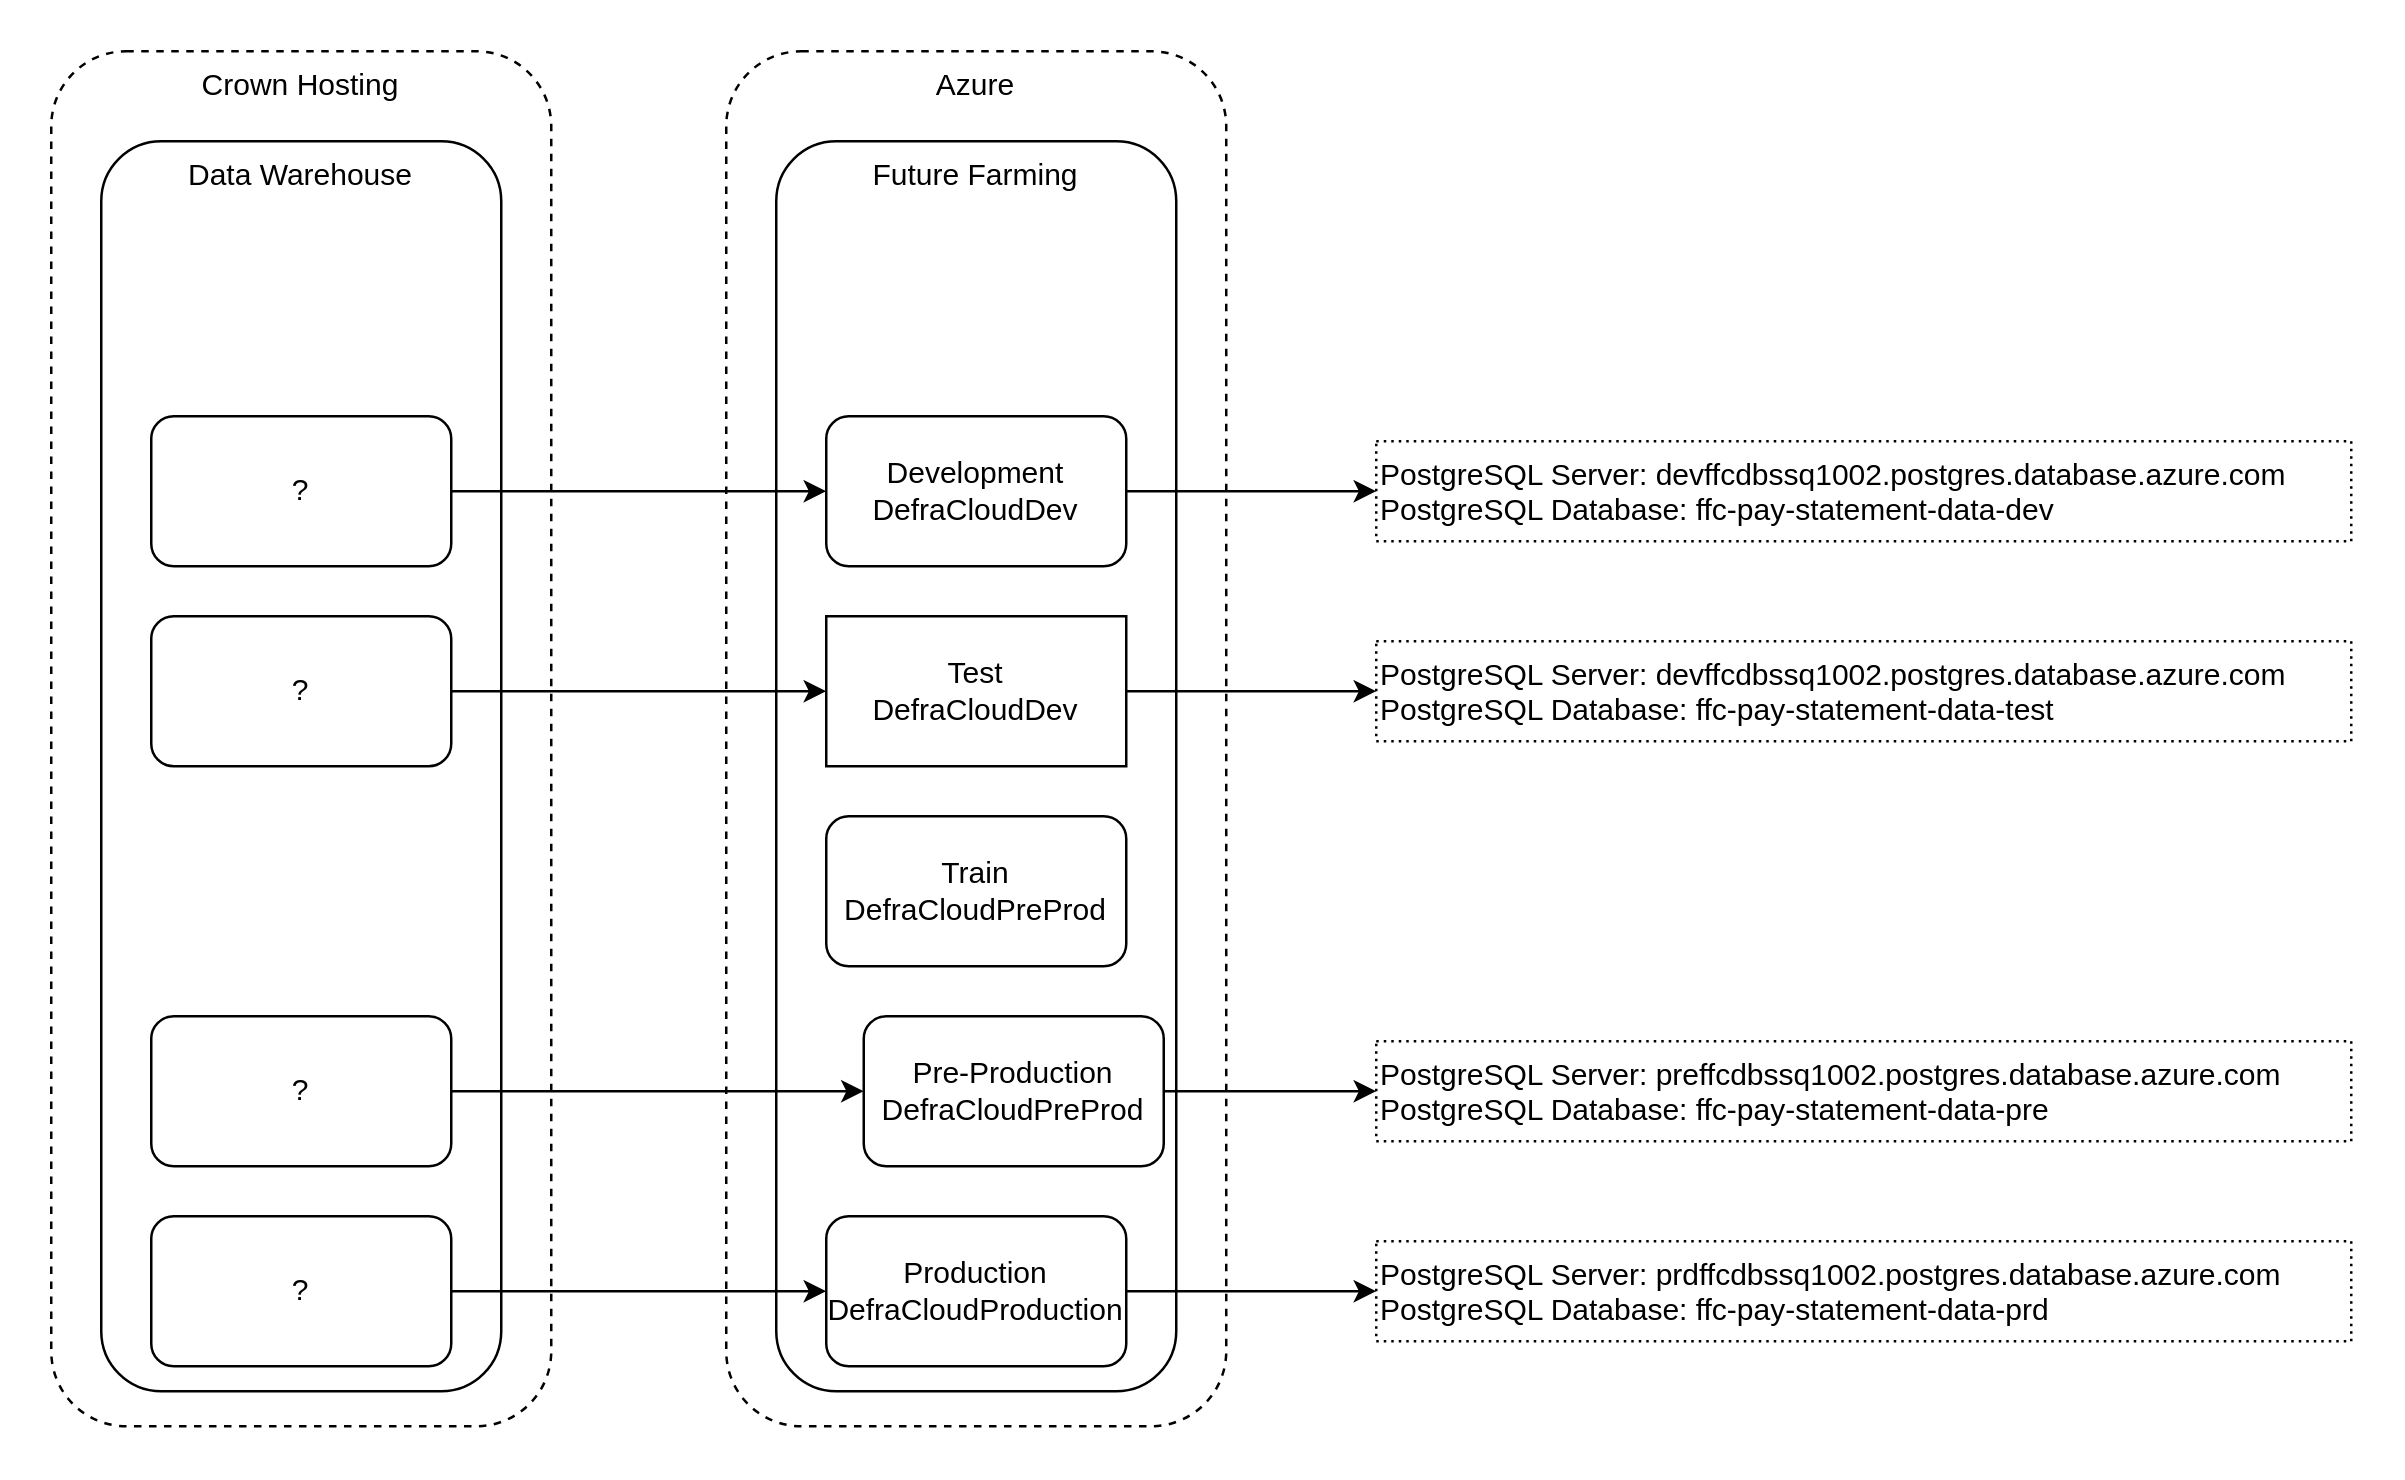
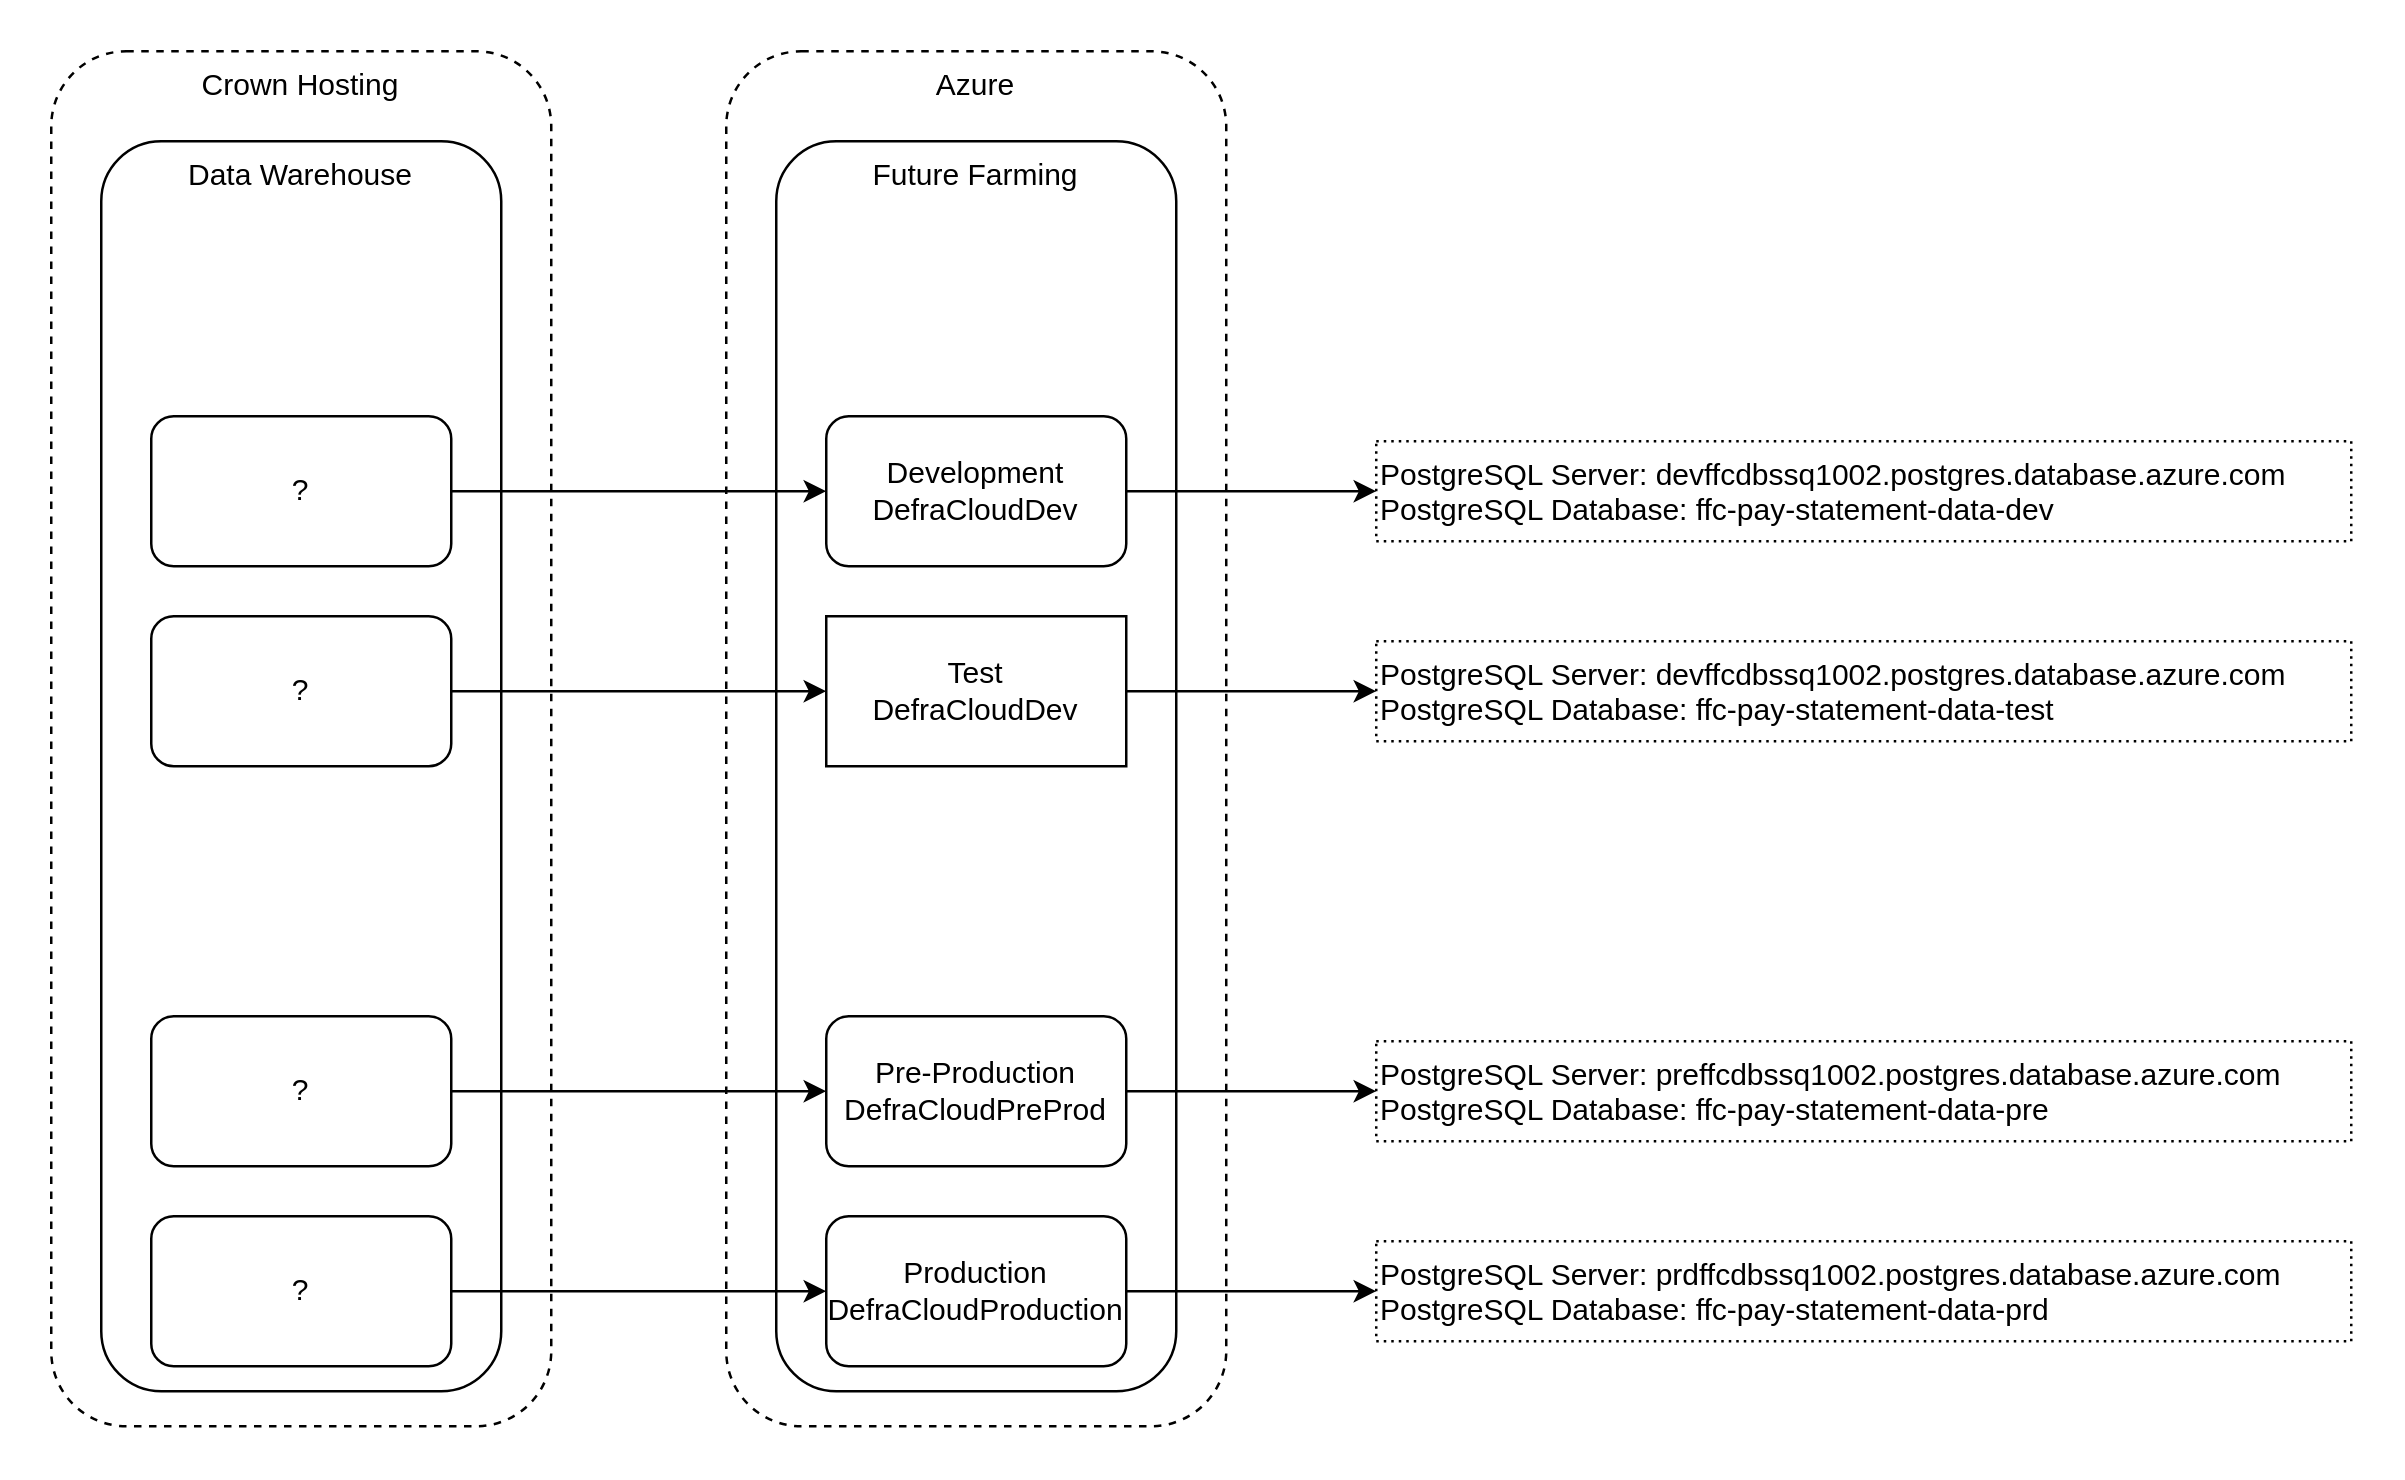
  <mxCell id="0" />
  <mxCell id="1" parent="0" />
  <mxCell id="2" value="Azure" style="rounded=1;whiteSpace=wrap;html=1;dashed=1;verticalAlign=top;" vertex="1" parent="1"><mxGeometry x="290" y="20" width="200" height="550" as="geometry" /></mxCell>
  <mxCell id="3" value="Crown Hosting" style="rounded=1;whiteSpace=wrap;html=1;dashed=1;verticalAlign=top;" vertex="1" parent="1"><mxGeometry y="20" width="200" height="550" as="geometry" x="20" /></mxCell>
  <mxCell id="4" value="Future Farming" style="rounded=1;whiteSpace=wrap;html=1;verticalAlign=top;" parent="1" vertex="1"><mxGeometry x="310" y="56" width="160" height="500" as="geometry" /></mxCell>
  <mxCell id="5" style="edgeStyle=orthogonalEdgeStyle;rounded=0;orthogonalLoop=1;jettySize=auto;html=1;entryX=0;entryY=0.5;entryDx=0;entryDy=0;" edge="1" parent="1" source="6" target="23"><mxGeometry relative="1" as="geometry" /></mxCell>
  <mxCell id="6" value="Development&lt;br&gt;DefraCloudDev" style="rounded=1;whiteSpace=wrap;html=1;" parent="1" vertex="1"><mxGeometry x="330" y="166" width="120" height="60" as="geometry" /></mxCell>
  <mxCell id="7" style="edgeStyle=orthogonalEdgeStyle;rounded=0;orthogonalLoop=1;jettySize=auto;html=1;entryX=0;entryY=0.5;entryDx=0;entryDy=0;" edge="1" parent="1" source="8" target="24"><mxGeometry relative="1" as="geometry" /></mxCell>
  <mxCell id="8" value="Test&lt;br&gt;DefraCloudDev" style="whiteSpace=wrap;html=1;rounded=0;" parent="1" vertex="1"><mxGeometry x="330" y="246" width="120" height="60" as="geometry" /></mxCell>
- <mxCell id="9" value="Train&lt;br&gt;DefraCloudPreProd" style="rounded=1;whiteSpace=wrap;html=1;" parent="1" vertex="1"><mxGeometry x="330" y="326" width="120" height="60" as="geometry" /></mxCell>
  <mxCell id="10" style="edgeStyle=orthogonalEdgeStyle;rounded=0;orthogonalLoop=1;jettySize=auto;html=1;" edge="1" parent="1" source="11" target="25"><mxGeometry relative="1" as="geometry" /></mxCell>
- <mxCell id="11" value="Pre-Production&lt;br&gt;DefraCloudPreProd" style="rounded=1;whiteSpace=wrap;html=1;" parent="1" vertex="1"><mxGeometry x="345" y="406" width="120" height="60" as="geometry" /></mxCell>
+ <mxCell id="11" value="Pre-Production&lt;br&gt;DefraCloudPreProd" style="rounded=1;whiteSpace=wrap;html=1;" parent="1" vertex="1"><mxGeometry x="330" y="406" width="120" height="60" as="geometry" /></mxCell>
  <mxCell id="12" style="edgeStyle=orthogonalEdgeStyle;rounded=0;orthogonalLoop=1;jettySize=auto;html=1;" edge="1" parent="1" source="13" target="26"><mxGeometry relative="1" as="geometry" /></mxCell>
  <mxCell id="13" value="Production&lt;br&gt;DefraCloudProduction" style="rounded=1;whiteSpace=wrap;html=1;" parent="1" vertex="1"><mxGeometry x="330" y="486" width="120" height="60" as="geometry" /></mxCell>
  <mxCell id="14" value="Data Warehouse" style="rounded=1;whiteSpace=wrap;html=1;verticalAlign=top;" vertex="1" parent="1"><mxGeometry x="40" y="56" width="160" height="500" as="geometry" /></mxCell>
  <mxCell id="15" style="edgeStyle=orthogonalEdgeStyle;rounded=0;orthogonalLoop=1;jettySize=auto;html=1;" edge="1" parent="1" source="16" target="6"><mxGeometry relative="1" as="geometry" /></mxCell>
  <mxCell id="16" value="?" style="rounded=1;whiteSpace=wrap;html=1;" vertex="1" parent="1"><mxGeometry x="60" y="166" width="120" height="60" as="geometry" /></mxCell>
  <mxCell id="17" style="edgeStyle=orthogonalEdgeStyle;rounded=0;orthogonalLoop=1;jettySize=auto;html=1;" edge="1" parent="1" source="18" target="8"><mxGeometry relative="1" as="geometry" /></mxCell>
  <mxCell id="18" value="?" style="rounded=1;whiteSpace=wrap;html=1;" vertex="1" parent="1"><mxGeometry x="60" y="246" width="120" height="60" as="geometry" /></mxCell>
  <mxCell id="19" style="edgeStyle=orthogonalEdgeStyle;rounded=0;orthogonalLoop=1;jettySize=auto;html=1;" edge="1" parent="1" source="20" target="11"><mxGeometry relative="1" as="geometry" /></mxCell>
  <mxCell id="20" value="?" style="rounded=1;whiteSpace=wrap;html=1;" vertex="1" parent="1"><mxGeometry x="60" y="406" width="120" height="60" as="geometry" /></mxCell>
  <mxCell id="21" style="edgeStyle=orthogonalEdgeStyle;rounded=0;orthogonalLoop=1;jettySize=auto;html=1;" edge="1" parent="1" source="22" target="13"><mxGeometry relative="1" as="geometry" /></mxCell>
  <mxCell id="22" value="?" style="rounded=1;whiteSpace=wrap;html=1;" vertex="1" parent="1"><mxGeometry x="60" y="486" width="120" height="60" as="geometry" /></mxCell>
  <mxCell id="23" value="PostgreSQL Server: devffcdbssq1002.postgres.database.azure.com&lt;br&gt;PostgreSQL Database: ffc-pay-statement-data-dev" style="rounded=0;whiteSpace=wrap;html=1;dashed=1;dashPattern=1 2;align=left;verticalAlign=top;" vertex="1" parent="1"><mxGeometry x="550" y="176" width="390" height="40" as="geometry" /></mxCell>
  <mxCell id="24" value="PostgreSQL Server: devffcdbssq1002.postgres.database.azure.com&lt;br&gt;PostgreSQL Database: ffc-pay-statement-data-test" style="rounded=0;whiteSpace=wrap;html=1;dashed=1;dashPattern=1 2;align=left;verticalAlign=top;" vertex="1" parent="1"><mxGeometry x="550" y="256" width="390" height="40" as="geometry" /></mxCell>
  <mxCell id="25" value="PostgreSQL Server: preffcdbssq1002.postgres.database.azure.com&lt;br&gt;PostgreSQL Database: ffc-pay-statement-data-pre" style="rounded=0;whiteSpace=wrap;html=1;dashed=1;dashPattern=1 2;align=left;verticalAlign=top;" vertex="1" parent="1"><mxGeometry x="550" y="416" width="390" height="40" as="geometry" /></mxCell>
  <mxCell id="26" value="PostgreSQL Server: prdffcdbssq1002.postgres.database.azure.com&lt;br&gt;PostgreSQL Database: ffc-pay-statement-data-prd" style="rounded=0;whiteSpace=wrap;html=1;dashed=1;dashPattern=1 2;align=left;verticalAlign=top;" vertex="1" parent="1"><mxGeometry x="550" y="496" width="390" height="40" as="geometry" /></mxCell>
